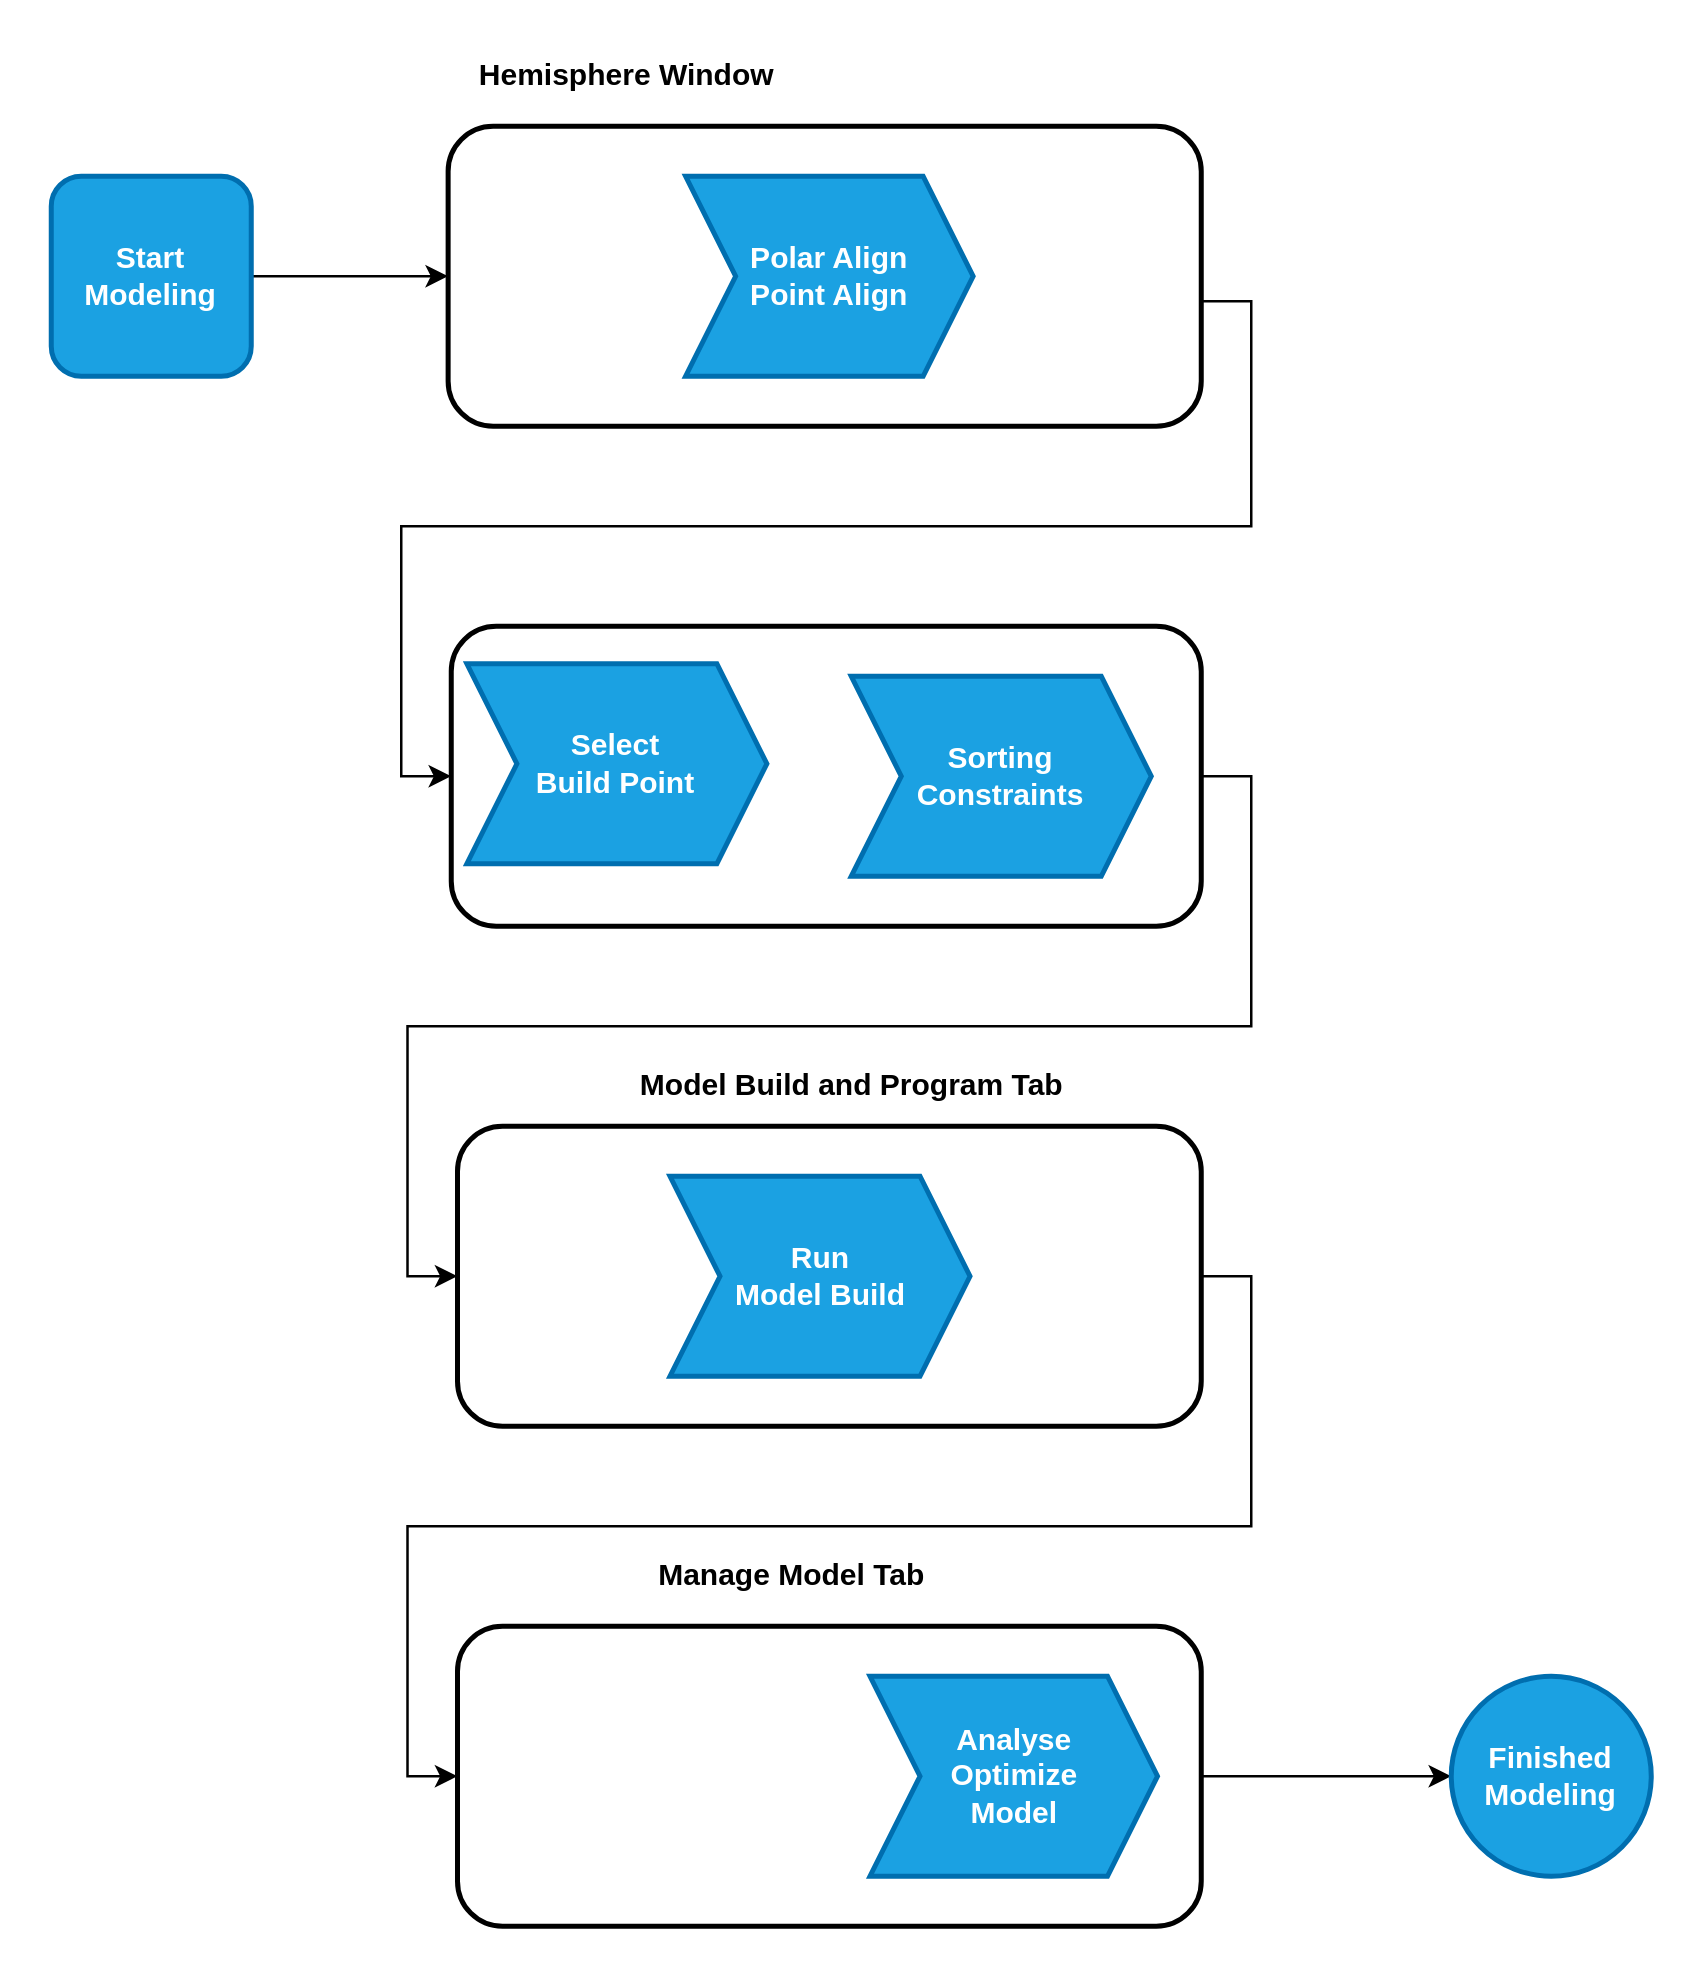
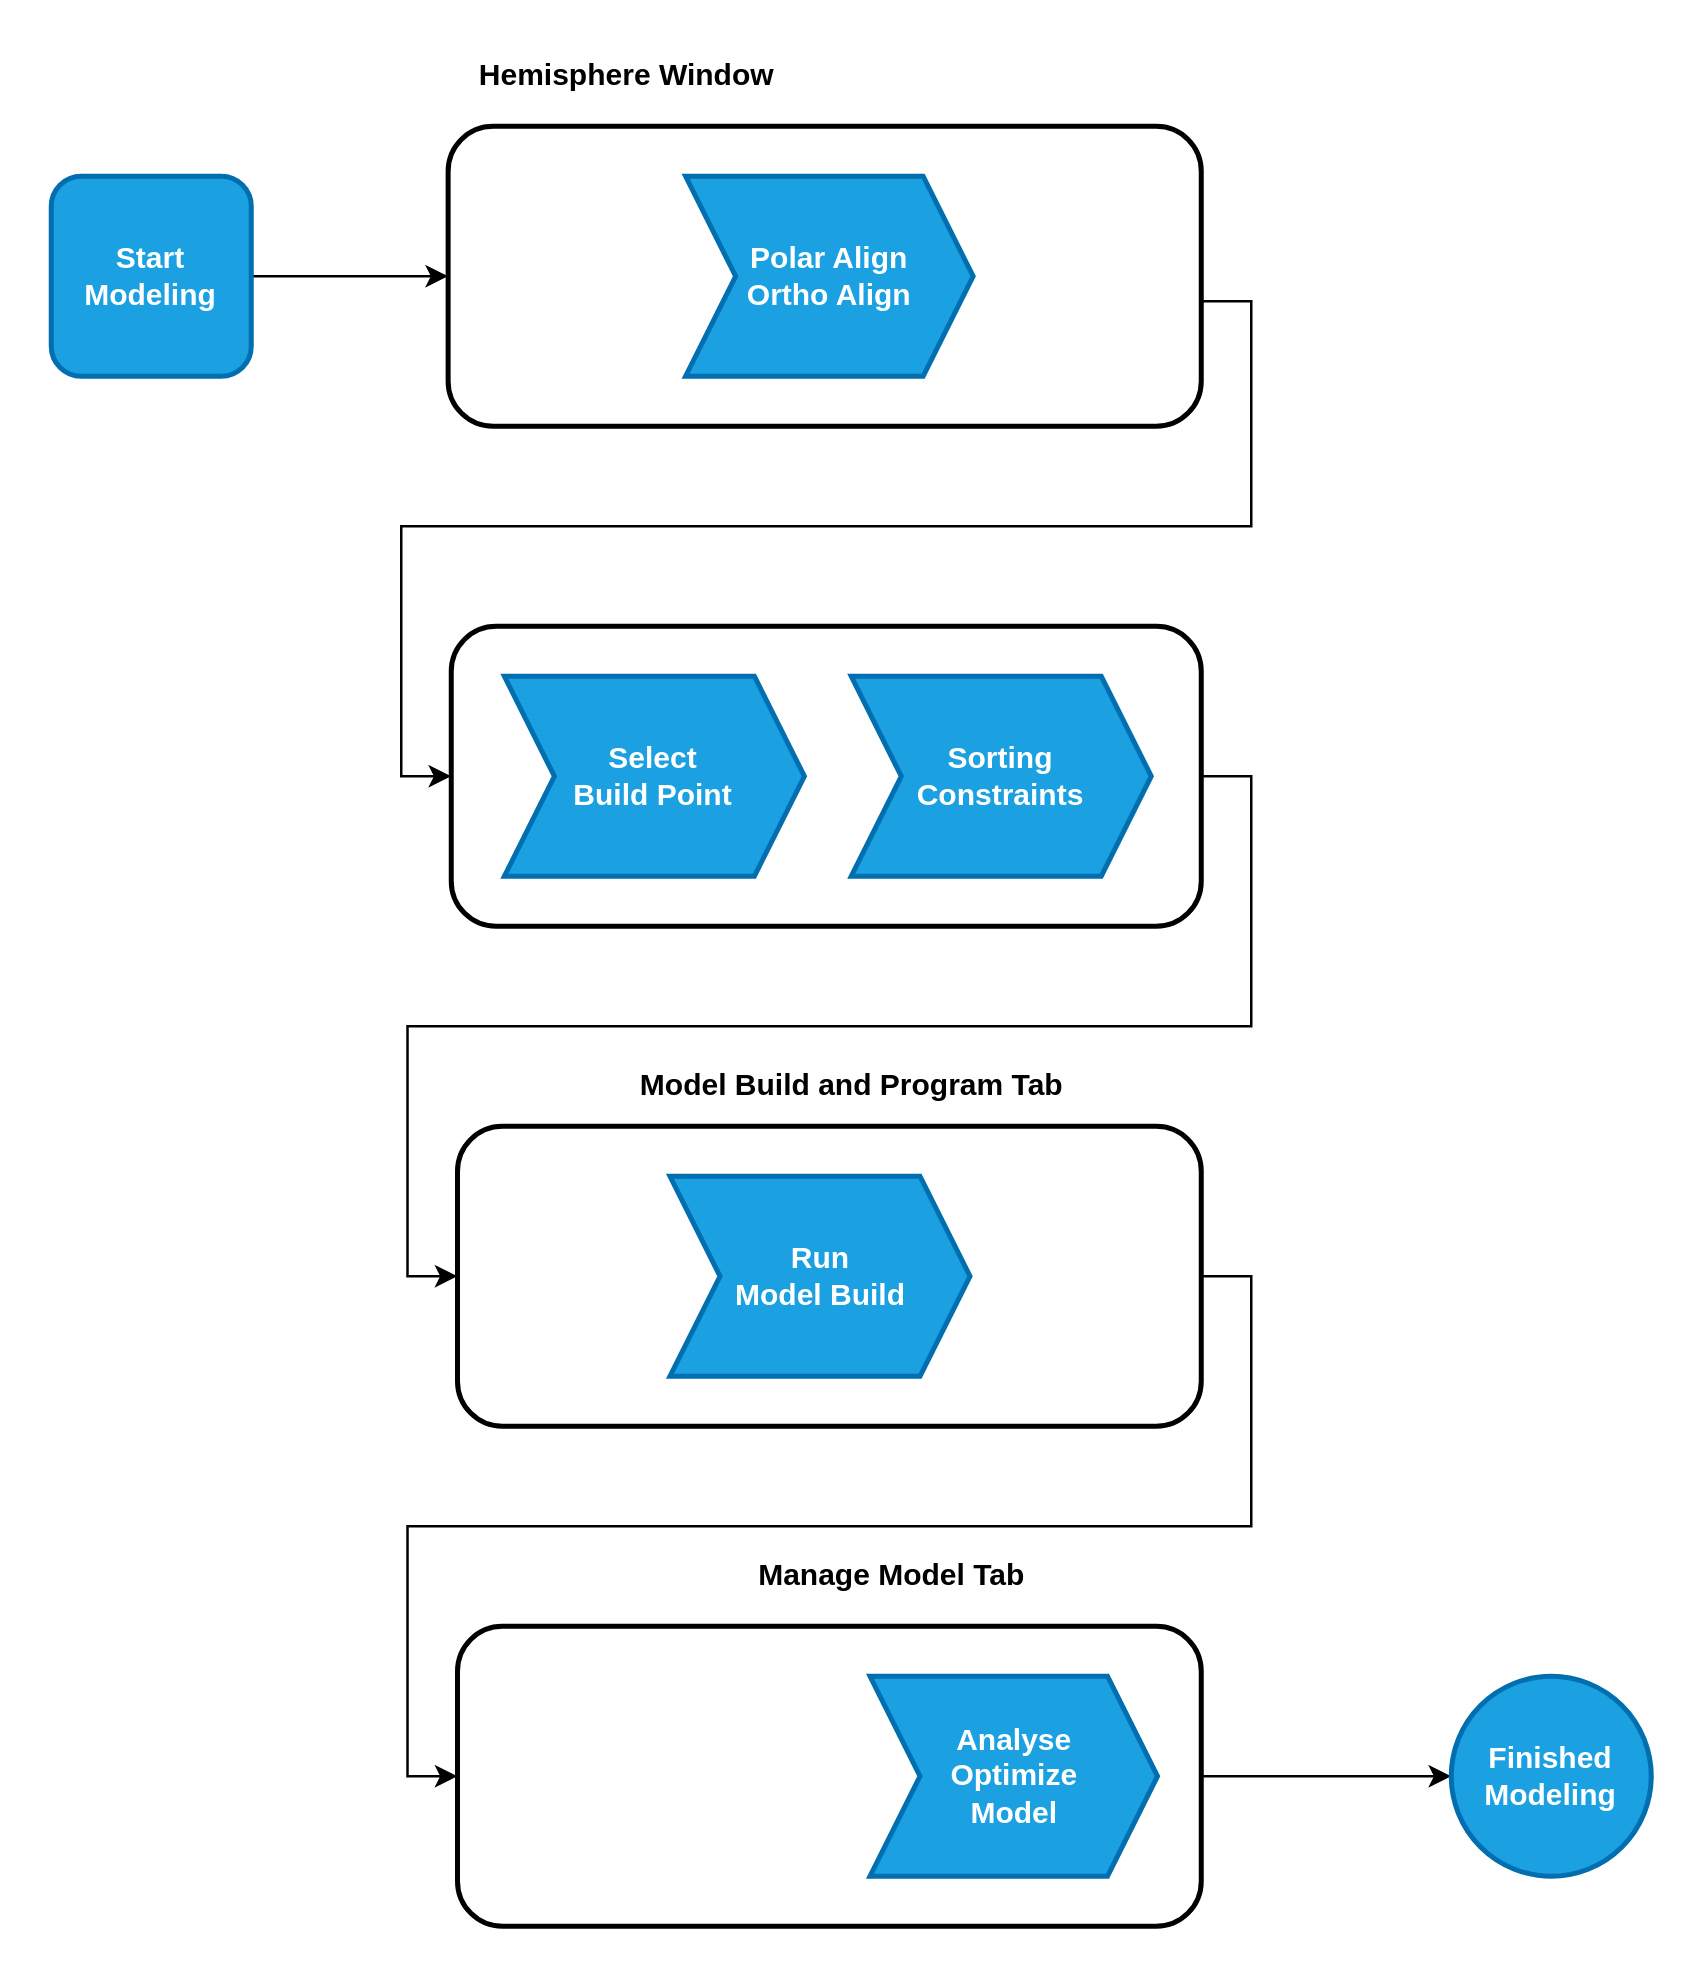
  <mxCell id="0" />
  <mxCell id="1" parent="0" />
  <mxCell id="2" style="edgeStyle=orthogonalEdgeStyle;rounded=0;orthogonalLoop=1;jettySize=auto;html=1;exitX=1;exitY=0.5;exitDx=0;exitDy=0;entryX=0;entryY=0.5;entryDx=0;entryDy=0;" parent="1" source="3" target="14" edge="1"><mxGeometry relative="1" as="geometry" /></mxCell>
  <mxCell id="3" value="" style="rounded=1;whiteSpace=wrap;html=1;fillColor=none;fontStyle=1;strokeWidth=2;" parent="1" vertex="1"><mxGeometry x="182.5" y="650" width="297.5" height="120" as="geometry" /></mxCell>
  <mxCell id="4" style="edgeStyle=orthogonalEdgeStyle;rounded=0;orthogonalLoop=1;jettySize=auto;html=1;exitX=1;exitY=0.5;exitDx=0;exitDy=0;entryX=0;entryY=0.5;entryDx=0;entryDy=0;" parent="1" source="5" target="3" edge="1"><mxGeometry relative="1" as="geometry" /></mxCell>
  <mxCell id="5" value="" style="rounded=1;whiteSpace=wrap;html=1;fillColor=none;fontStyle=1;strokeWidth=2;" parent="1" vertex="1"><mxGeometry x="182.5" y="450" width="297.5" height="120" as="geometry" /></mxCell>
  <mxCell id="6" style="edgeStyle=orthogonalEdgeStyle;rounded=0;orthogonalLoop=1;jettySize=auto;html=1;exitX=1;exitY=0.5;exitDx=0;exitDy=0;entryX=0;entryY=0.5;entryDx=0;entryDy=0;" parent="1" source="7" target="5" edge="1"><mxGeometry relative="1" as="geometry" /></mxCell>
  <mxCell id="7" value="" style="rounded=1;whiteSpace=wrap;html=1;fillColor=none;fontStyle=1;strokeWidth=2;" parent="1" vertex="1"><mxGeometry x="180" y="250" width="300" height="120" as="geometry" /></mxCell>
  <mxCell id="8" style="edgeStyle=orthogonalEdgeStyle;rounded=0;orthogonalLoop=1;jettySize=auto;html=1;exitX=1;exitY=0.5;exitDx=0;exitDy=0;entryX=0;entryY=0.5;entryDx=0;entryDy=0;" parent="1" source="9" target="18" edge="1"><mxGeometry relative="1" as="geometry" /></mxCell>
  <mxCell id="9" value="Start&lt;br&gt;Modeling" style="whiteSpace=wrap;html=1;aspect=fixed;fontStyle=1;strokeWidth=2;fillColor=#1ba1e2;strokeColor=#006EAF;fontColor=#ffffff;rounded=1;" parent="1" vertex="1"><mxGeometry x="20" y="70" width="80" height="80" as="geometry" /></mxCell>
- <mxCell id="10" value="Select &lt;br&gt;Build Point" style="shape=step;perimeter=stepPerimeter;whiteSpace=wrap;html=1;fixedSize=1;fontStyle=1;strokeWidth=2;fillColor=#1ba1e2;strokeColor=#006EAF;fontColor=#ffffff;" parent="1" vertex="1"><mxGeometry x="186.25" y="265" width="120" height="80" as="geometry" /></mxCell>
+ <mxCell id="10" value="Select &lt;br&gt;Build Point" style="shape=step;perimeter=stepPerimeter;whiteSpace=wrap;html=1;fixedSize=1;fontStyle=1;strokeWidth=2;fillColor=#1ba1e2;strokeColor=#006EAF;fontColor=#ffffff;" parent="1" vertex="1"><mxGeometry x="201.25" y="270" width="120" height="80" as="geometry" /></mxCell>
  <mxCell id="11" value="Sorting&lt;br&gt;Constraints" style="shape=step;perimeter=stepPerimeter;whiteSpace=wrap;html=1;fixedSize=1;fontStyle=1;strokeWidth=2;fillColor=#1ba1e2;strokeColor=#006EAF;fontColor=#ffffff;" parent="1" vertex="1"><mxGeometry x="340" y="270" width="120" height="80" as="geometry" /></mxCell>
  <mxCell id="12" value="Run&lt;br&gt;Model Build" style="shape=step;perimeter=stepPerimeter;whiteSpace=wrap;html=1;fixedSize=1;fontStyle=1;strokeWidth=2;fillColor=#1ba1e2;strokeColor=#006EAF;fontColor=#ffffff;" parent="1" vertex="1"><mxGeometry x="267.5" y="470" width="120" height="80" as="geometry" /></mxCell>
  <mxCell id="13" value="Analyse&lt;br&gt;Optimize&lt;br&gt;Model" style="shape=step;perimeter=stepPerimeter;whiteSpace=wrap;html=1;fixedSize=1;fontStyle=1;strokeWidth=2;fillColor=#1ba1e2;strokeColor=#006EAF;fontColor=#ffffff;" parent="1" vertex="1"><mxGeometry x="347.5" y="670" width="115" height="80" as="geometry" /></mxCell>
  <mxCell id="14" value="Finished Modeling" style="ellipse;whiteSpace=wrap;html=1;aspect=fixed;fontStyle=1;strokeWidth=2;fillColor=#1ba1e2;strokeColor=#006EAF;fontColor=#ffffff;" parent="1" vertex="1"><mxGeometry x="580" y="670" width="80" height="80" as="geometry" /></mxCell>
  <mxCell id="15" value="Model Build and Program Tab" style="text;html=1;strokeColor=none;fillColor=none;align=center;verticalAlign=middle;whiteSpace=wrap;rounded=0;fontStyle=1;strokeWidth=2;" parent="1" vertex="1"><mxGeometry x="250" y="424" width="181.25" height="20" as="geometry" /></mxCell>
- <mxCell id="16" value="Manage Model Tab" style="text;html=1;strokeColor=none;fillColor=none;align=center;verticalAlign=middle;whiteSpace=wrap;rounded=0;fontStyle=1;strokeWidth=2;" parent="1" vertex="1"><mxGeometry x="245" y="620" width="142.5" height="20" as="geometry" /></mxCell>
+ <mxCell id="16" value="Manage Model Tab" style="text;html=1;strokeColor=none;fillColor=none;align=center;verticalAlign=middle;whiteSpace=wrap;rounded=0;fontStyle=1;strokeWidth=2;" parent="1" vertex="1"><mxGeometry x="285" y="620" width="142.5" height="20" as="geometry" /></mxCell>
  <mxCell id="17" style="edgeStyle=orthogonalEdgeStyle;rounded=0;orthogonalLoop=1;jettySize=auto;html=1;exitX=1;exitY=0.5;exitDx=0;exitDy=0;entryX=0;entryY=0.5;entryDx=0;entryDy=0;" parent="1" source="18" target="7" edge="1"><mxGeometry relative="1" as="geometry"><Array as="points"><mxPoint x="480" y="120" /><mxPoint x="500" y="120" /><mxPoint x="500" y="210" /><mxPoint x="160" y="210" /><mxPoint x="160" y="310" /></Array></mxGeometry></mxCell>
  <mxCell id="18" value="" style="rounded=1;whiteSpace=wrap;html=1;fillColor=none;fontStyle=1;strokeWidth=2;" parent="1" vertex="1"><mxGeometry x="178.75" y="50" width="301.25" height="120" as="geometry" /></mxCell>
- <mxCell id="19" value="Polar Align&lt;br&gt;Point Align" style="shape=step;perimeter=stepPerimeter;whiteSpace=wrap;html=1;fixedSize=1;fontStyle=1;strokeWidth=2;fillColor=#1ba1e2;strokeColor=#006EAF;fontColor=#ffffff;" parent="1" vertex="1"><mxGeometry x="273.75" y="70" width="115" height="80" as="geometry" /></mxCell>
+ <mxCell id="19" value="Polar Align&lt;br&gt;Ortho Align" style="shape=step;perimeter=stepPerimeter;whiteSpace=wrap;html=1;fixedSize=1;fontStyle=1;strokeWidth=2;fillColor=#1ba1e2;strokeColor=#006EAF;fontColor=#ffffff;" parent="1" vertex="1"><mxGeometry x="273.75" y="70" width="115" height="80" as="geometry" /></mxCell>
  <mxCell id="20" value="Hemisphere Window" style="text;html=1;strokeColor=none;fillColor=none;align=center;verticalAlign=middle;whiteSpace=wrap;rounded=0;fontStyle=1;strokeWidth=2;" parent="1" vertex="1"><mxGeometry x="178.75" y="20" width="142.5" height="20" as="geometry" /></mxCell>
